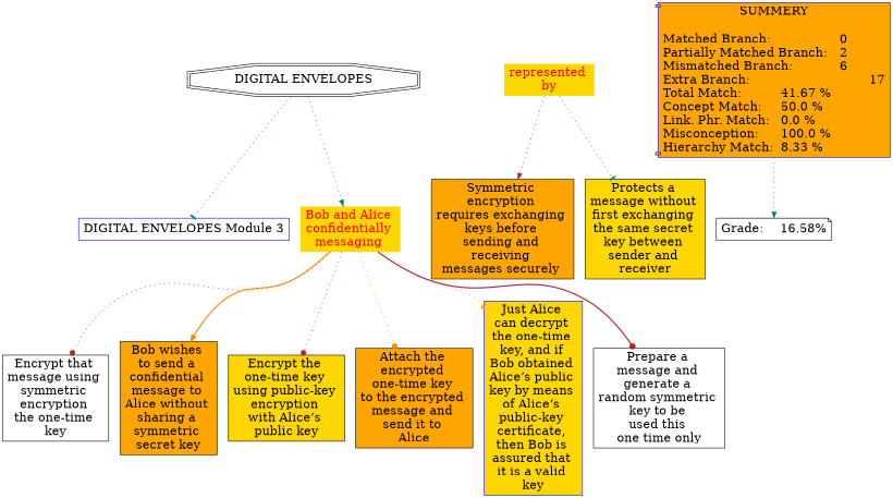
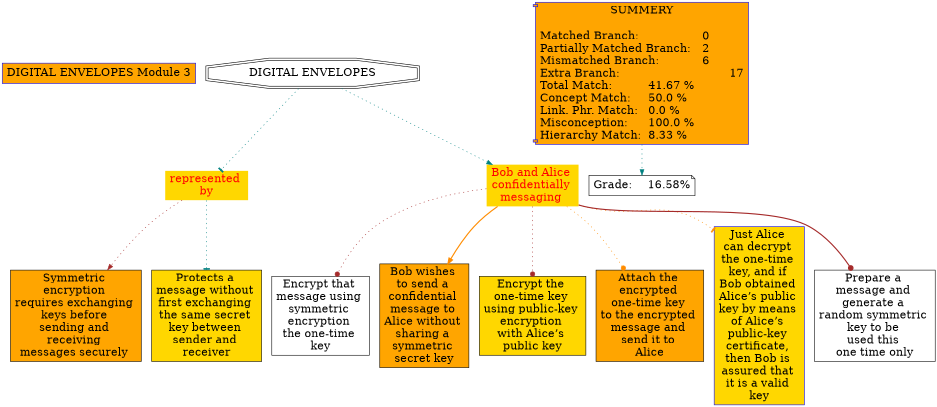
  digraph {
    node [Gsplines=true color=black fillcolor=orange fontsize=20 shape=rect style=filled]
    edge [arrowhead=normal color=brown constraint=true style=dotted]
-   n1 [color=blue fillcolor=white label="DIGITAL ENVELOPES Module 3"]
+   n1 [color=blue label="DIGITAL ENVELOPES Module 3"]
    n2 [fillcolor=gold fontcolor=red label="represented \nby" shape=none]
    n3 [label="Symmetric \nencryption \nrequires exchanging \nkeys before \nsending and \nreceiving \nmessages securely \n"]
    n4 [fillcolor=gold label="Protects a \nmessage without \nfirst exchanging \nthe same secret \nkey between \nsender and \nreceiver"]
    n5 [fillcolor=gold fontcolor=red label="Bob and Alice \nconfidentially \nmessaging \n" shape=none]
    n6 [fillcolor=white label="Encrypt that \nmessage using \nsymmetric \nencryption \nthe one-time \nkey"]
    n7 [label="Bob wishes \nto send a \nconfidential \nmessage to \nAlice without \nsharing a \nsymmetric \nsecret key\n"]
    n8 [fillcolor=gold label="Encrypt the \none-time key \nusing public-key \nencryption \nwith Alice’s \npublic key\n"]
    n9 [label="Attach the \nencrypted \none-time key \nto the encrypted \nmessage and \nsend it to \nAlice"]
    n10 [color=blue fillcolor=gold label="Just Alice \ncan decrypt \nthe one-time \nkey, and if \nBob obtained \nAlice’s public \nkey by means \nof Alice’s \npublic-key \ncertificate, \nthen Bob is \nassured that \nit is a valid \nkey"]
    n11 [fillcolor=white label="Prepare a \nmessage and \ngenerate a \nrandom symmetric \nkey to be \nused this \none time only\n"]
    n12 [fillcolor=white label="DIGITAL ENVELOPES\n" shape=doubleoctagon]
    n13 [color=blue label="SUMMERY\n\nMatched Branch:			0\lPartially Matched Branch:	2\lMismatched Branch:		6\lExtra Branch:				17\lTotal Match:		41.67 %\lConcept Match:	50.0 %\lLink. Phr. Match:	0.0 %\lMisconception:	100.0 %\lHierarchy Match:	8.33 %\l" shape=component]
    n14 [fillcolor=white label="Grade:	16.58%" shape=note]
    n2 -> n3
    n2 -> n4 [arrowhead=tee color=teal]
    n5 -> n6 [arrowhead=dot]
    n5 -> n7 [color=darkorange style=bold]
    n5 -> n8 [arrowhead=dot]
    n5 -> n9 [arrowhead=dot color=darkorange]
    n5 -> n10 [arrowhead=tee color=darkorange]
    n5 -> n11 [arrowhead=dot style=bold]
-   n12 -> n1 [arrowhead=tee color=teal]
+   n12 -> n2 [arrowhead=tee color=teal]
    n12 -> n5 [color=teal]
    n13 -> n14 [color=teal]
  }
